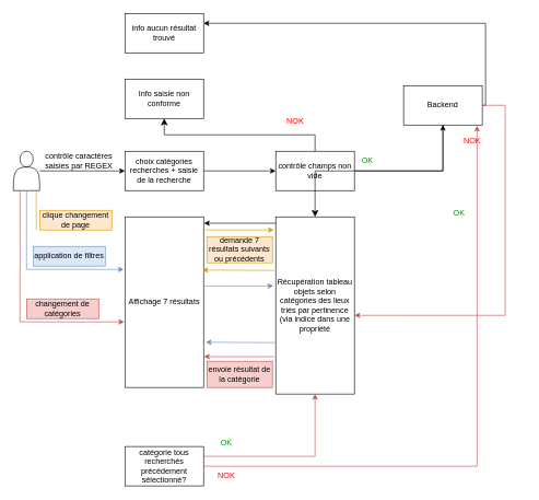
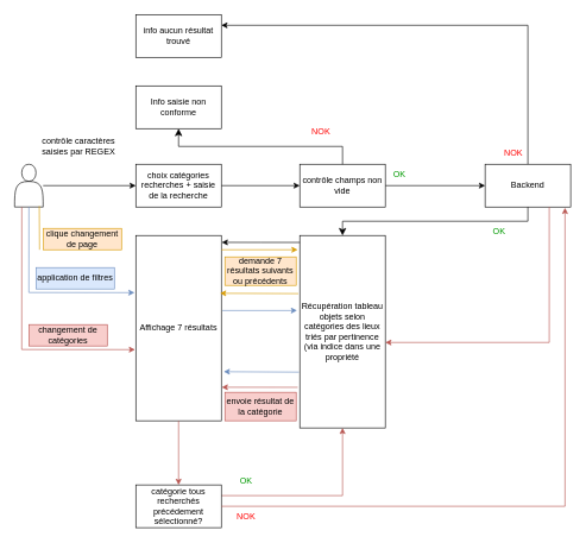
  <mxCell id="0" />
  <mxCell id="1" parent="0" />
  <mxCell id="2" style="edgeStyle=orthogonalEdgeStyle;rounded=0;orthogonalLoop=1;jettySize=auto;html=1;entryX=0;entryY=0.5;entryDx=0;entryDy=0;" edge="1" parent="1" source="3" target="5"><mxGeometry relative="1" as="geometry" /></mxCell>
  <mxCell id="3" value="" style="shape=actor;whiteSpace=wrap;html=1;" vertex="1" parent="1"><mxGeometry x="20" y="230" width="40" height="60" as="geometry" /></mxCell>
  <mxCell id="4" style="edgeStyle=orthogonalEdgeStyle;rounded=0;orthogonalLoop=1;jettySize=auto;html=1;" edge="1" parent="1" source="5" target="10"><mxGeometry relative="1" as="geometry" /></mxCell>
  <mxCell id="5" value="choix catégories recherches + saisie de la recherche" style="rounded=0;whiteSpace=wrap;html=1;" vertex="1" parent="1"><mxGeometry x="190" y="230" width="120" height="60" as="geometry" /></mxCell>
  <mxCell id="6" style="edgeStyle=orthogonalEdgeStyle;rounded=0;orthogonalLoop=1;jettySize=auto;html=1;entryX=1;entryY=0.25;entryDx=0;entryDy=0;" edge="1" parent="1" source="7" target="42"><mxGeometry relative="1" as="geometry"><Array as="points"><mxPoint x="740" y="35" /></Array></mxGeometry></mxCell>
- <mxCell id="7" value="Backend" style="rounded=0;whiteSpace=wrap;html=1;" vertex="1" parent="1"><mxGeometry x="615" y="130" width="120" height="60" as="geometry" /></mxCell>
- <mxCell id="8" value="contrôle caractères saisies par REGEX" style="text;html=1;align=center;verticalAlign=middle;whiteSpace=wrap;rounded=0;" vertex="1" parent="1"><mxGeometry x="60" y="230" width="120" height="30" as="geometry" /></mxCell>
+ <mxCell id="7" value="Backend" style="rounded=0;whiteSpace=wrap;html=1;" vertex="1" parent="1"><mxGeometry x="680" y="230" width="120" height="60" as="geometry" /></mxCell>
+ <mxCell id="8" value="contrôle caractères saisies par REGEX" style="text;html=1;align=center;verticalAlign=middle;whiteSpace=wrap;rounded=0;" vertex="1" parent="1"><mxGeometry x="50" y="190" width="120" height="30" as="geometry" /></mxCell>
  <mxCell id="9" style="edgeStyle=orthogonalEdgeStyle;rounded=0;orthogonalLoop=1;jettySize=auto;html=1;" edge="1" parent="1" source="10" target="7"><mxGeometry relative="1" as="geometry" /></mxCell>
  <mxCell id="10" value="contrôle champs non vide" style="rounded=0;whiteSpace=wrap;html=1;" vertex="1" parent="1"><mxGeometry x="420" y="230" width="120" height="60" as="geometry" /></mxCell>
  <mxCell id="11" value="&lt;font color=&quot;#009900&quot;&gt;OK&lt;/font&gt;" style="text;html=1;align=center;verticalAlign=middle;whiteSpace=wrap;rounded=0;" vertex="1" parent="1"><mxGeometry x="530" y="230" width="60" height="30" as="geometry" /></mxCell>
  <mxCell id="12" value="Info saisie non conforme" style="rounded=0;whiteSpace=wrap;html=1;" vertex="1" parent="1"><mxGeometry x="190" y="120" width="120" height="60" as="geometry" /></mxCell>
  <mxCell id="13" value="" style="edgeStyle=elbowEdgeStyle;elbow=vertical;endArrow=classic;html=1;curved=0;rounded=0;endSize=8;startSize=8;exitX=0.5;exitY=0;exitDx=0;exitDy=0;" edge="1" parent="1" source="10" target="12"><mxGeometry width="50" height="50" relative="1" as="geometry"><mxPoint x="430" y="160" as="sourcePoint" /><mxPoint x="480" y="110" as="targetPoint" /></mxGeometry></mxCell>
  <mxCell id="14" value="&lt;font color=&quot;#ff0000&quot;&gt;NOK&lt;/font&gt;" style="text;html=1;align=center;verticalAlign=middle;whiteSpace=wrap;rounded=0;" vertex="1" parent="1"><mxGeometry x="420" y="170" width="60" height="30" as="geometry" /></mxCell>
  <mxCell id="15" value="Récupération tableau objets selon catégories des lieux triés par pertinence (via indice dans une propriété" style="rounded=0;whiteSpace=wrap;html=1;" vertex="1" parent="1"><mxGeometry x="420" y="330" width="120" height="270" as="geometry" /></mxCell>
  <mxCell id="16" value="" style="edgeStyle=elbowEdgeStyle;elbow=vertical;endArrow=classic;html=1;curved=0;rounded=0;endSize=8;startSize=8;" edge="1" parent="1" source="7" target="15"><mxGeometry width="50" height="50" relative="1" as="geometry"><mxPoint x="400" y="360" as="sourcePoint" /><mxPoint x="450" y="310" as="targetPoint" /></mxGeometry></mxCell>
  <mxCell id="17" value="Affichage 7 résultats" style="rounded=0;whiteSpace=wrap;html=1;" vertex="1" parent="1"><mxGeometry x="190" y="330" width="120" height="260" as="geometry" /></mxCell>
  <mxCell id="18" value="" style="endArrow=none;html=1;rounded=0;exitX=0.866;exitY=0.977;exitDx=0;exitDy=0;fillColor=#ffe6cc;strokeColor=#d79b00;exitPerimeter=0;" edge="1" parent="1" source="3"><mxGeometry width="50" height="50" relative="1" as="geometry"><mxPoint x="290" y="420" as="sourcePoint" /><mxPoint x="55" y="350" as="targetPoint" /></mxGeometry></mxCell>
  <mxCell id="19" value="clique changement de page" style="text;html=1;align=center;verticalAlign=middle;whiteSpace=wrap;rounded=0;fillColor=#ffe6cc;strokeColor=#d79b00;" vertex="1" parent="1"><mxGeometry x="60" y="320" width="110" height="30" as="geometry" /></mxCell>
  <mxCell id="20" style="edgeStyle=orthogonalEdgeStyle;rounded=0;orthogonalLoop=1;jettySize=auto;html=1;entryX=1.005;entryY=0.037;entryDx=0;entryDy=0;entryPerimeter=0;exitX=0;exitY=0.036;exitDx=0;exitDy=0;exitPerimeter=0;" edge="1" parent="1" source="15" target="17"><mxGeometry relative="1" as="geometry" /></mxCell>
  <mxCell id="21" value="" style="endArrow=classic;html=1;rounded=0;exitX=1;exitY=0.25;exitDx=0;exitDy=0;fillColor=#ffe6cc;strokeColor=#d79b00;" edge="1" parent="1"><mxGeometry width="50" height="50" relative="1" as="geometry"><mxPoint x="310" y="350" as="sourcePoint" /><mxPoint x="417" y="350" as="targetPoint" /></mxGeometry></mxCell>
  <mxCell id="22" value="demande 7 résultats suivants ou précédents" style="text;html=1;align=center;verticalAlign=middle;whiteSpace=wrap;rounded=0;fillColor=#ffe6cc;strokeColor=#d79b00;" vertex="1" parent="1"><mxGeometry x="315" y="360" width="100" height="40" as="geometry" /></mxCell>
  <mxCell id="23" value="" style="endArrow=classic;html=1;rounded=0;exitX=-0.017;exitY=0.302;exitDx=0;exitDy=0;exitPerimeter=0;fillColor=#ffe6cc;strokeColor=#d79b00;entryX=0.985;entryY=0.312;entryDx=0;entryDy=0;entryPerimeter=0;" edge="1" parent="1" source="15" target="17"><mxGeometry width="50" height="50" relative="1" as="geometry"><mxPoint x="415.2" y="410" as="sourcePoint" /><mxPoint x="310" y="410" as="targetPoint" /></mxGeometry></mxCell>
  <mxCell id="24" value="" style="endArrow=none;html=1;rounded=0;entryX=0.627;entryY=0.995;entryDx=0;entryDy=0;entryPerimeter=0;fillColor=#dae8fc;strokeColor=#6c8ebf;" edge="1" parent="1"><mxGeometry width="50" height="50" relative="1" as="geometry"><mxPoint x="40" y="410" as="sourcePoint" /><mxPoint x="40.08" y="289.7" as="targetPoint" /></mxGeometry></mxCell>
  <mxCell id="25" value="" style="endArrow=classic;html=1;rounded=0;entryX=-0.015;entryY=0.193;entryDx=0;entryDy=0;entryPerimeter=0;fillColor=#dae8fc;strokeColor=#6c8ebf;" edge="1" parent="1"><mxGeometry width="50" height="50" relative="1" as="geometry"><mxPoint x="40" y="410" as="sourcePoint" /><mxPoint x="188.2" y="410.18" as="targetPoint" /></mxGeometry></mxCell>
  <mxCell id="26" value="application de filtres" style="text;html=1;align=center;verticalAlign=middle;whiteSpace=wrap;rounded=0;fillColor=#dae8fc;strokeColor=#6c8ebf;" vertex="1" parent="1"><mxGeometry x="50" y="375" width="110" height="30" as="geometry" /></mxCell>
  <mxCell id="27" value="" style="endArrow=classic;html=1;rounded=0;exitX=1.012;exitY=0.405;exitDx=0;exitDy=0;exitPerimeter=0;entryX=-0.032;entryY=0.39;entryDx=0;entryDy=0;entryPerimeter=0;fillColor=#dae8fc;strokeColor=#6c8ebf;" edge="1" parent="1" source="17" target="15"><mxGeometry width="50" height="50" relative="1" as="geometry"><mxPoint x="290" y="510" as="sourcePoint" /><mxPoint x="340" y="460" as="targetPoint" /></mxGeometry></mxCell>
  <mxCell id="28" value="" style="endArrow=classic;html=1;rounded=0;exitX=-0.008;exitY=0.71;exitDx=0;exitDy=0;exitPerimeter=0;entryX=1.028;entryY=0.735;entryDx=0;entryDy=0;entryPerimeter=0;fillColor=#dae8fc;strokeColor=#6c8ebf;" edge="1" parent="1" source="15" target="17"><mxGeometry width="50" height="50" relative="1" as="geometry"><mxPoint x="290" y="510" as="sourcePoint" /><mxPoint x="340" y="460" as="targetPoint" /></mxGeometry></mxCell>
  <mxCell id="29" value="" style="endArrow=none;html=1;rounded=0;entryX=0.627;entryY=0.995;entryDx=0;entryDy=0;entryPerimeter=0;fillColor=#f8cecc;strokeColor=#b85450;" edge="1" parent="1"><mxGeometry width="50" height="50" relative="1" as="geometry"><mxPoint x="30" y="490" as="sourcePoint" /><mxPoint x="30.08" y="290" as="targetPoint" /></mxGeometry></mxCell>
  <mxCell id="30" value="" style="endArrow=classic;html=1;rounded=0;entryX=-0.009;entryY=0.616;entryDx=0;entryDy=0;entryPerimeter=0;fillColor=#f8cecc;strokeColor=#b85450;" edge="1" parent="1" target="17"><mxGeometry width="50" height="50" relative="1" as="geometry"><mxPoint x="30" y="490" as="sourcePoint" /><mxPoint x="120" y="330" as="targetPoint" /></mxGeometry></mxCell>
  <mxCell id="31" value="changement de catégories" style="text;html=1;align=center;verticalAlign=middle;whiteSpace=wrap;rounded=0;fillColor=#f8cecc;strokeColor=#b85450;" vertex="1" parent="1"><mxGeometry x="40" y="455" width="110" height="30" as="geometry" /></mxCell>
  <mxCell id="32" style="edgeStyle=orthogonalEdgeStyle;rounded=0;orthogonalLoop=1;jettySize=auto;html=1;exitX=1;exitY=0.25;exitDx=0;exitDy=0;fillColor=#f8cecc;strokeColor=#b85450;" edge="1" parent="1" source="33" target="15"><mxGeometry relative="1" as="geometry" /></mxCell>
  <mxCell id="33" value="catégorie tous recherchés précédement sélectionné?" style="rounded=0;whiteSpace=wrap;html=1;" vertex="1" parent="1"><mxGeometry x="190" y="680" width="120" height="60" as="geometry" /></mxCell>
+ <mxCell id="34" value="" style="endArrow=classic;html=1;rounded=0;exitX=0.5;exitY=1;exitDx=0;exitDy=0;entryX=0.5;entryY=0;entryDx=0;entryDy=0;fillColor=#f8cecc;strokeColor=#b85450;" edge="1" parent="1" source="17" target="33"><mxGeometry width="50" height="50" relative="1" as="geometry"><mxPoint x="240" y="620" as="sourcePoint" /><mxPoint x="290" y="570" as="targetPoint" /></mxGeometry></mxCell>
  <mxCell id="35" value="&lt;font color=&quot;#009900&quot;&gt;OK&lt;/font&gt;" style="text;html=1;align=center;verticalAlign=middle;whiteSpace=wrap;rounded=0;" vertex="1" parent="1"><mxGeometry x="315" y="660" width="60" height="30" as="geometry" /></mxCell>
  <mxCell id="36" value="" style="endArrow=classic;html=1;rounded=0;exitX=-0.024;exitY=0.789;exitDx=0;exitDy=0;exitPerimeter=0;entryX=1.005;entryY=0.819;entryDx=0;entryDy=0;entryPerimeter=0;fillColor=#f8cecc;strokeColor=#b85450;" edge="1" parent="1" source="15" target="17"><mxGeometry width="50" height="50" relative="1" as="geometry"><mxPoint x="240" y="680" as="sourcePoint" /><mxPoint x="290" y="630" as="targetPoint" /></mxGeometry></mxCell>
  <mxCell id="37" value="envoie résultat de la catégorie" style="text;html=1;align=center;verticalAlign=middle;whiteSpace=wrap;rounded=0;fillColor=#f8cecc;strokeColor=#b85450;" vertex="1" parent="1"><mxGeometry x="315" y="550" width="100" height="40" as="geometry" /></mxCell>
  <mxCell id="38" style="edgeStyle=orthogonalEdgeStyle;rounded=0;orthogonalLoop=1;jettySize=auto;html=1;entryX=0.934;entryY=1.02;entryDx=0;entryDy=0;entryPerimeter=0;fillColor=#f8cecc;strokeColor=#b85450;" edge="1" parent="1" source="33" target="7"><mxGeometry relative="1" as="geometry" /></mxCell>
  <mxCell id="39" value="&lt;font color=&quot;#ff0000&quot;&gt;NOK&lt;/font&gt;" style="text;html=1;align=center;verticalAlign=middle;whiteSpace=wrap;rounded=0;" vertex="1" parent="1"><mxGeometry x="315" y="710" width="60" height="30" as="geometry" /></mxCell>
  <mxCell id="40" style="edgeStyle=orthogonalEdgeStyle;rounded=0;orthogonalLoop=1;jettySize=auto;html=1;entryX=1;entryY=0.556;entryDx=0;entryDy=0;entryPerimeter=0;fillColor=#f8cecc;strokeColor=#b85450;" edge="1" parent="1" source="7" target="15"><mxGeometry relative="1" as="geometry"><Array as="points"><mxPoint x="770" y="480" /></Array></mxGeometry></mxCell>
  <mxCell id="41" value="&lt;font color=&quot;#009900&quot;&gt;OK&lt;/font&gt;" style="text;html=1;align=center;verticalAlign=middle;whiteSpace=wrap;rounded=0;" vertex="1" parent="1"><mxGeometry x="670" y="310" width="60" height="30" as="geometry" /></mxCell>
  <mxCell id="42" value="info aucun résultat trouvé" style="rounded=0;whiteSpace=wrap;html=1;" vertex="1" parent="1"><mxGeometry x="190" y="20" width="120" height="60" as="geometry" /></mxCell>
  <mxCell id="43" value="&lt;font color=&quot;#ff0000&quot;&gt;NOK&lt;/font&gt;" style="text;html=1;align=center;verticalAlign=middle;whiteSpace=wrap;rounded=0;" vertex="1" parent="1"><mxGeometry x="690" y="200" width="60" height="30" as="geometry" /></mxCell>
